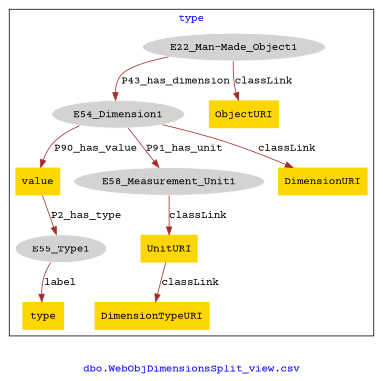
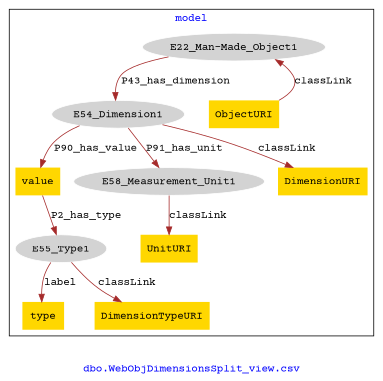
  digraph {
    fontcolor=blue
    fontname="Courier Prime"
    label="dbo.WebObjDimensionsSplit_view.csv"
    remincross=true
    node [fillcolor=gold fontname="Courier Prime" style=filled shape=plaintext]
    edge [color=brown fontcolor=black fontname="Courier Prime"]
    n1 [color=white fillcolor=lightgray label="E22_Man-Made_Object1" shape=""]
    n2 [color=white fillcolor=lightgray label=E54_Dimension1 shape=""]
    n3 [label=ObjectURI]
    n4 [color=white fillcolor=lightgray label=E55_Type1 shape=""]
    n5 [label=value]
    n6 [color=white fillcolor=lightgray label=E58_Measurement_Unit1 shape=""]
    n7 [label=DimensionURI]
    n8 [label=DimensionTypeURI]
    n9 [label=type]
    n10 [label=UnitURI]
    subgraph cluster_1 {
-     label=type
+     label=model
      n1
      n2
      n3
      n4
      n5
      n6
      n7
      n8
      n9
      n10
    }
    n1 -> n2 [label=P43_has_dimension]
-   n1 -> n3 [label=classLink]
+   n3 -> n1 [label=classLink]
    n2 -> n5 [label=P90_has_value]
    n2 -> n6 [label=P91_has_unit]
    n2 -> n7 [label=classLink]
-   n10 -> n8 [label=classLink]
+   n4 -> n8 [label=classLink]
    n4 -> n9 [label=label]
    n5 -> n4 [label=P2_has_type]
    n6 -> n10 [label=classLink]
  }
